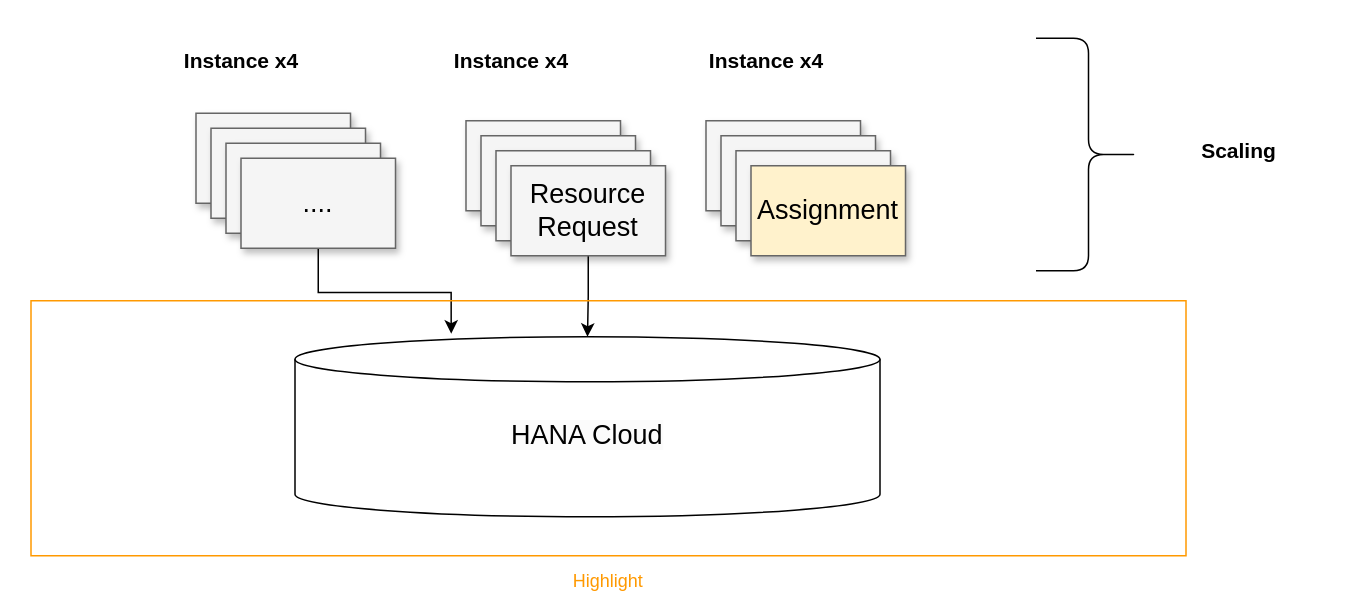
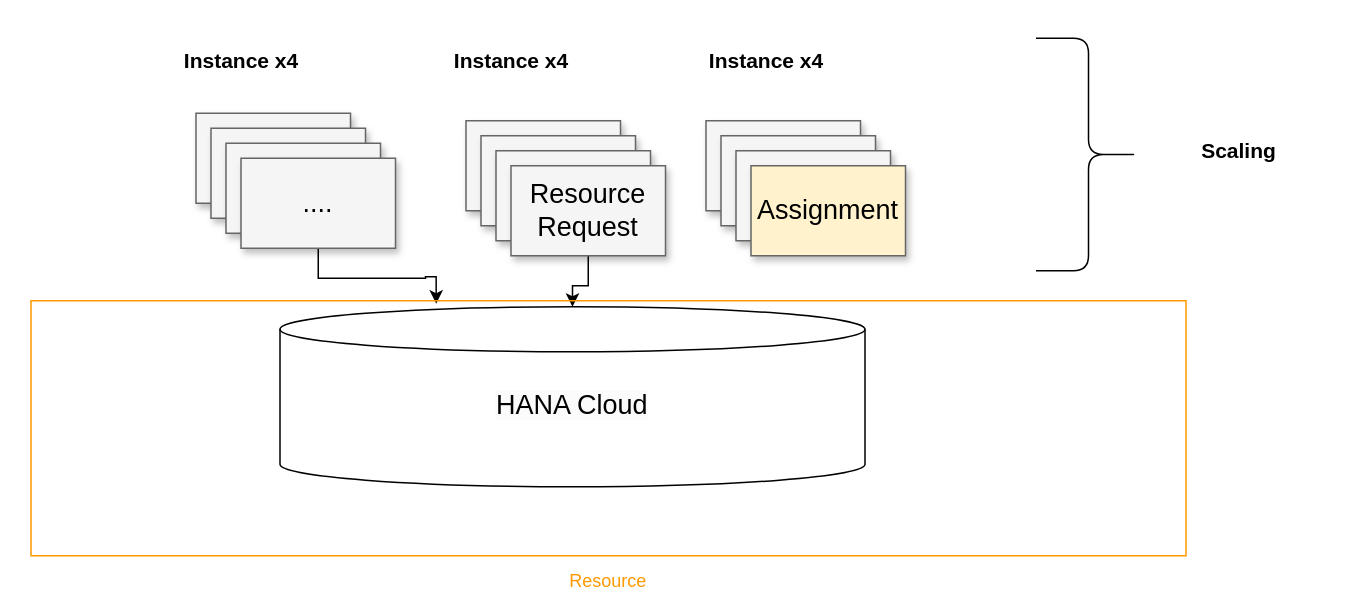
  <mxCell id="0" style=";html=1;" />
  <mxCell id="1" style=";html=1;" parent="0" />
  <mxCell id="2" value="Resource Request" style="whiteSpace=wrap;html=1;shadow=1;fontSize=18;fillColor=#f5f5f5;strokeColor=#666666;" parent="1" vertex="1"><mxGeometry x="310" y="80" width="103" height="60" as="geometry" /></mxCell>
- <mxCell id="3" value="&#10;&lt;span style=&quot;color: rgb(0, 0, 0); font-family: Helvetica; font-size: 18px; font-style: normal; font-variant-ligatures: normal; font-variant-caps: normal; font-weight: 400; letter-spacing: normal; orphans: 2; text-align: center; text-indent: 0px; text-transform: none; widows: 2; word-spacing: 0px; -webkit-text-stroke-width: 0px; background-color: rgb(251, 251, 251); text-decoration-thickness: initial; text-decoration-style: initial; text-decoration-color: initial; float: none; display: inline !important;&quot;&gt;HANA Cloud&lt;/span&gt;&#10;&#10;" style="shape=cylinder3;whiteSpace=wrap;html=1;boundedLbl=1;backgroundOutline=1;size=15;" vertex="1" parent="1"><mxGeometry x="196" y="224" width="390" height="120" as="geometry" /></mxCell>
+ <mxCell id="3" value="&#10;&lt;span style=&quot;color: rgb(0, 0, 0); font-family: Helvetica; font-size: 18px; font-style: normal; font-variant-ligatures: normal; font-variant-caps: normal; font-weight: 400; letter-spacing: normal; orphans: 2; text-align: center; text-indent: 0px; text-transform: none; widows: 2; word-spacing: 0px; -webkit-text-stroke-width: 0px; background-color: rgb(251, 251, 251); text-decoration-thickness: initial; text-decoration-style: initial; text-decoration-color: initial; float: none; display: inline !important;&quot;&gt;HANA Cloud&lt;/span&gt;&#10;&#10;" style="shape=cylinder3;whiteSpace=wrap;html=1;boundedLbl=1;backgroundOutline=1;size=15;" vertex="1" parent="1"><mxGeometry x="186" y="204" width="390" height="120" as="geometry" /></mxCell>
  <mxCell id="4" value="Resource Request" style="whiteSpace=wrap;html=1;shadow=1;fontSize=18;fillColor=#f5f5f5;strokeColor=#666666;" vertex="1" parent="1"><mxGeometry x="320" y="90" width="103" height="60" as="geometry" /></mxCell>
  <mxCell id="5" value="Resource Request" style="whiteSpace=wrap;html=1;shadow=1;fontSize=18;fillColor=#f5f5f5;strokeColor=#666666;" vertex="1" parent="1"><mxGeometry x="330" y="100" width="103" height="60" as="geometry" /></mxCell>
  <mxCell id="6" style="edgeStyle=orthogonalEdgeStyle;rounded=0;orthogonalLoop=1;jettySize=auto;html=1;exitX=0.5;exitY=1;exitDx=0;exitDy=0;fontSize=14;" edge="1" parent="1" source="7" target="3"><mxGeometry relative="1" as="geometry" /></mxCell>
  <mxCell id="7" value="Resource Request" style="whiteSpace=wrap;html=1;shadow=1;fontSize=18;fillColor=#f5f5f5;strokeColor=#666666;" vertex="1" parent="1"><mxGeometry x="340" y="110" width="103" height="60" as="geometry" /></mxCell>
  <mxCell id="8" value="Resource Request" style="whiteSpace=wrap;html=1;shadow=1;fontSize=18;fillColor=#f5f5f5;strokeColor=#666666;" vertex="1" parent="1"><mxGeometry x="470" y="80" width="103" height="60" as="geometry" /></mxCell>
  <mxCell id="9" value="Resource Request" style="whiteSpace=wrap;html=1;shadow=1;fontSize=18;fillColor=#f5f5f5;strokeColor=#666666;" vertex="1" parent="1"><mxGeometry x="480" y="90" width="103" height="60" as="geometry" /></mxCell>
  <mxCell id="10" value="Resource Request" style="whiteSpace=wrap;html=1;shadow=1;fontSize=18;fillColor=#f5f5f5;strokeColor=#666666;" vertex="1" parent="1"><mxGeometry x="490" y="100" width="103" height="60" as="geometry" /></mxCell>
  <mxCell id="11" value="Assignment" style="whiteSpace=wrap;html=1;shadow=1;fontSize=18;fillColor=#fff2cc;strokeColor=#666666;" vertex="1" parent="1"><mxGeometry x="500" y="110" width="103" height="60" as="geometry" /></mxCell>
  <mxCell id="12" value="Resource Request" style="whiteSpace=wrap;html=1;shadow=1;fontSize=18;fillColor=#f5f5f5;strokeColor=#666666;" vertex="1" parent="1"><mxGeometry x="130" y="75" width="103" height="60" as="geometry" /></mxCell>
  <mxCell id="13" value="Resource Request" style="whiteSpace=wrap;html=1;shadow=1;fontSize=18;fillColor=#f5f5f5;strokeColor=#666666;" vertex="1" parent="1"><mxGeometry x="140" y="85" width="103" height="60" as="geometry" /></mxCell>
  <mxCell id="14" value="Resource Request" style="whiteSpace=wrap;html=1;shadow=1;fontSize=18;fillColor=#f5f5f5;strokeColor=#666666;" vertex="1" parent="1"><mxGeometry x="150" y="95" width="103" height="60" as="geometry" /></mxCell>
  <mxCell id="15" style="edgeStyle=orthogonalEdgeStyle;rounded=0;orthogonalLoop=1;jettySize=auto;html=1;exitX=0.5;exitY=1;exitDx=0;exitDy=0;entryX=0.267;entryY=-0.017;entryDx=0;entryDy=0;entryPerimeter=0;fontSize=14;" edge="1" parent="1" source="16" target="3"><mxGeometry relative="1" as="geometry" /></mxCell>
  <mxCell id="16" value="...." style="whiteSpace=wrap;html=1;shadow=1;fontSize=18;fillColor=#f5f5f5;strokeColor=#666666;" vertex="1" parent="1"><mxGeometry x="160" y="105" width="103" height="60" as="geometry" /></mxCell>
  <mxCell id="17" value="" style="shape=curlyBracket;whiteSpace=wrap;html=1;rounded=1;flipH=1;labelPosition=right;verticalLabelPosition=middle;align=left;verticalAlign=middle;fontSize=14;" vertex="1" parent="1"><mxGeometry x="690" y="25" width="70" height="155" as="geometry" /></mxCell>
  <mxCell id="18" value="Scaling" style="text;strokeColor=none;fillColor=none;html=1;fontSize=14;fontStyle=1;verticalAlign=middle;align=center;" vertex="1" parent="1"><mxGeometry x="775" y="80" width="100" height="40" as="geometry" /></mxCell>
  <mxCell id="19" value="Instance x4" style="text;strokeColor=none;fillColor=none;html=1;fontSize=14;fontStyle=1;verticalAlign=middle;align=center;" vertex="1" parent="1"><mxGeometry x="110" y="20" width="100" height="40" as="geometry" /></mxCell>
  <mxCell id="20" value="Instance x4" style="text;strokeColor=none;fillColor=none;html=1;fontSize=14;fontStyle=1;verticalAlign=middle;align=center;" vertex="1" parent="1"><mxGeometry x="290" y="20" width="100" height="40" as="geometry" /></mxCell>
  <mxCell id="21" value="Instance x4" style="text;strokeColor=none;fillColor=none;html=1;fontSize=14;fontStyle=1;verticalAlign=middle;align=center;" vertex="1" parent="1"><mxGeometry x="460" y="20" width="100" height="40" as="geometry" /></mxCell>
- <mxCell id="22" value="Highlight" style="outlineConnect=0;gradientColor=none;html=1;whiteSpace=wrap;fontSize=12;fontStyle=0;strokeColor=#FF9900;fillColor=none;verticalAlign=top;align=center;fontColor=#FF9900;dashed=0;spacingTop=3;labelPosition=center;verticalLabelPosition=bottom;" vertex="1" parent="1"><mxGeometry x="20" y="200" width="770" height="170" as="geometry" /></mxCell>
+ <mxCell id="22" value="Resource" style="outlineConnect=0;gradientColor=none;html=1;whiteSpace=wrap;fontSize=12;fontStyle=0;strokeColor=#FF9900;fillColor=none;verticalAlign=top;align=center;fontColor=#FF9900;dashed=0;spacingTop=3;labelPosition=center;verticalLabelPosition=bottom;" vertex="1" parent="1"><mxGeometry x="20" y="200" width="770" height="170" as="geometry" /></mxCell>
